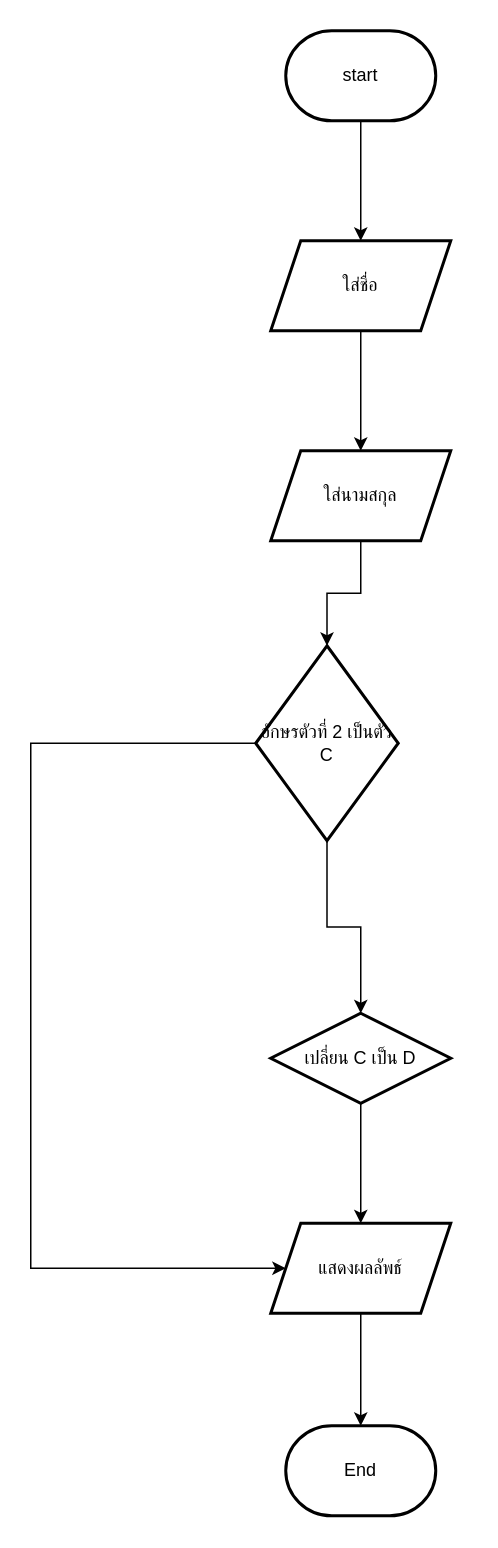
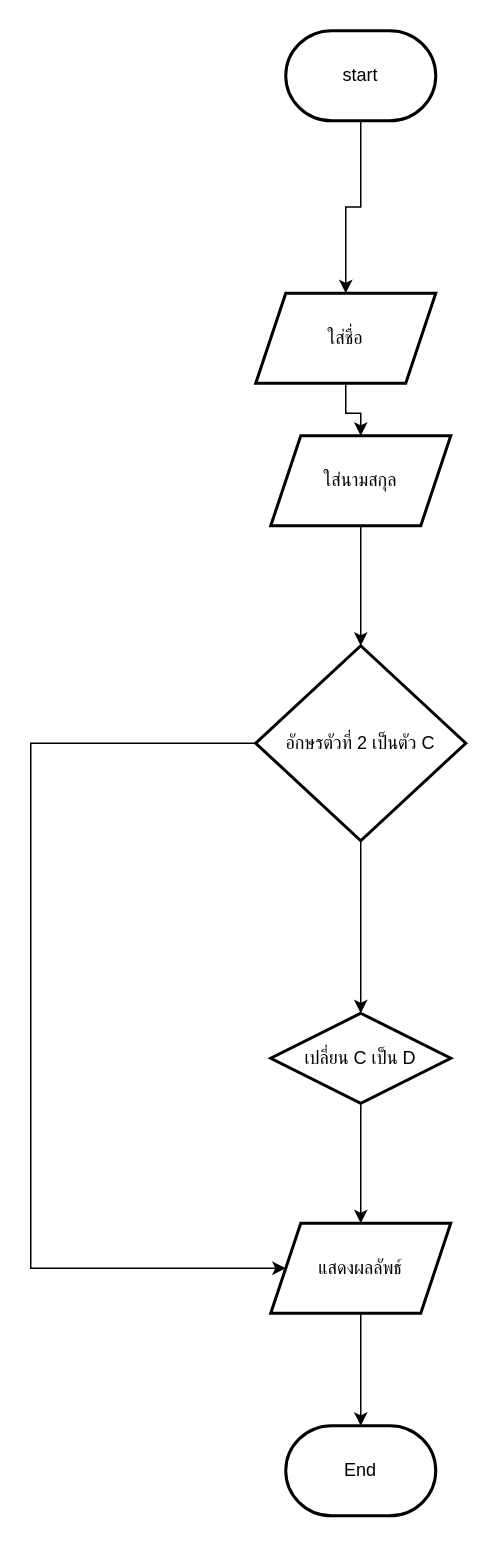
  <mxCell id="0" />
  <mxCell id="1" parent="0" />
  <mxCell id="2" value="" style="edgeStyle=orthogonalEdgeStyle;rounded=0;orthogonalLoop=1;jettySize=auto;html=1;" edge="1" parent="1" source="3" target="5"><mxGeometry relative="1" as="geometry" /></mxCell>
  <mxCell id="3" value="start" style="strokeWidth=2;html=1;shape=mxgraph.flowchart.terminator;whiteSpace=wrap;" vertex="1" parent="1"><mxGeometry x="190" y="20" width="100" height="60" as="geometry" /></mxCell>
  <mxCell id="4" value="" style="edgeStyle=orthogonalEdgeStyle;rounded=0;orthogonalLoop=1;jettySize=auto;html=1;" edge="1" parent="1" source="5" target="7"><mxGeometry relative="1" as="geometry" /></mxCell>
- <mxCell id="5" value="ใส่ชื่อ" style="shape=parallelogram;perimeter=parallelogramPerimeter;whiteSpace=wrap;html=1;fixedSize=1;strokeWidth=2;" vertex="1" parent="1"><mxGeometry x="180" y="160" width="120" height="60" as="geometry" /></mxCell>
+ <mxCell id="5" value="ใส่ชื่อ" style="shape=parallelogram;perimeter=parallelogramPerimeter;whiteSpace=wrap;html=1;fixedSize=1;strokeWidth=2;" vertex="1" parent="1"><mxGeometry x="170" y="195" width="120" height="60" as="geometry" /></mxCell>
  <mxCell id="6" value="" style="edgeStyle=orthogonalEdgeStyle;rounded=0;orthogonalLoop=1;jettySize=auto;html=1;" edge="1" parent="1" source="7" target="10"><mxGeometry relative="1" as="geometry" /></mxCell>
- <mxCell id="7" value="ใส่นามสกุล" style="shape=parallelogram;perimeter=parallelogramPerimeter;whiteSpace=wrap;html=1;fixedSize=1;strokeWidth=2;" vertex="1" parent="1"><mxGeometry x="180" y="300" width="120" height="60" as="geometry" /></mxCell>
+ <mxCell id="7" value="ใส่นามสกุล" style="shape=parallelogram;perimeter=parallelogramPerimeter;whiteSpace=wrap;html=1;fixedSize=1;strokeWidth=2;" vertex="1" parent="1"><mxGeometry x="180" y="290" width="120" height="60" as="geometry" /></mxCell>
  <mxCell id="8" value="" style="edgeStyle=orthogonalEdgeStyle;rounded=0;orthogonalLoop=1;jettySize=auto;html=1;" edge="1" parent="1" source="10" target="12"><mxGeometry relative="1" as="geometry" /></mxCell>
  <mxCell id="9" style="edgeStyle=orthogonalEdgeStyle;rounded=0;orthogonalLoop=1;jettySize=auto;html=1;exitX=0;exitY=0.5;exitDx=0;exitDy=0;entryX=0;entryY=0.5;entryDx=0;entryDy=0;" edge="1" parent="1" source="10" target="14"><mxGeometry relative="1" as="geometry"><Array as="points"><mxPoint x="20" y="495" /><mxPoint x="20" y="845" /></Array></mxGeometry></mxCell>
- <mxCell id="10" value="อักษรตัวที่ 2 เป็นตัว C" style="rhombus;whiteSpace=wrap;html=1;strokeWidth=2;" vertex="1" parent="1"><mxGeometry x="170" y="430" width="95" height="130" as="geometry" /></mxCell>
+ <mxCell id="10" value="อักษรตัวที่ 2 เป็นตัว C" style="rhombus;whiteSpace=wrap;html=1;strokeWidth=2;" vertex="1" parent="1"><mxGeometry x="170" y="430" width="140" height="130" as="geometry" /></mxCell>
  <mxCell id="11" value="" style="edgeStyle=orthogonalEdgeStyle;rounded=0;orthogonalLoop=1;jettySize=auto;html=1;" edge="1" parent="1" source="12" target="14"><mxGeometry relative="1" as="geometry" /></mxCell>
  <mxCell id="12" value="เปลี่ยน C เป็น D" style="rhombus;whiteSpace=wrap;html=1;strokeWidth=2;" vertex="1" parent="1"><mxGeometry x="180" y="675" width="120" height="60" as="geometry" /></mxCell>
  <mxCell id="13" value="" style="edgeStyle=orthogonalEdgeStyle;rounded=0;orthogonalLoop=1;jettySize=auto;html=1;" edge="1" parent="1" source="14" target="15"><mxGeometry relative="1" as="geometry" /></mxCell>
  <mxCell id="14" value="แสดงผลลัพธ์" style="shape=parallelogram;perimeter=parallelogramPerimeter;whiteSpace=wrap;html=1;fixedSize=1;strokeWidth=2;" vertex="1" parent="1"><mxGeometry x="180" y="815" width="120" height="60" as="geometry" /></mxCell>
  <mxCell id="15" value="End" style="strokeWidth=2;html=1;shape=mxgraph.flowchart.terminator;whiteSpace=wrap;" vertex="1" parent="1"><mxGeometry x="190" y="950" width="100" height="60" as="geometry" /></mxCell>
